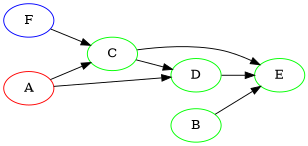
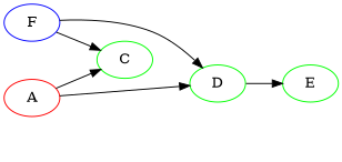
  digraph {
    rankdir=LR
    node [color=green]
    A [color=red]
    C
    D
-   B
    E
    F [color=blue]
    A -> C
    A -> D
-   C -> D
-   C -> E
+   F -> D
    D -> E
-   B -> E
    F -> C
  }
